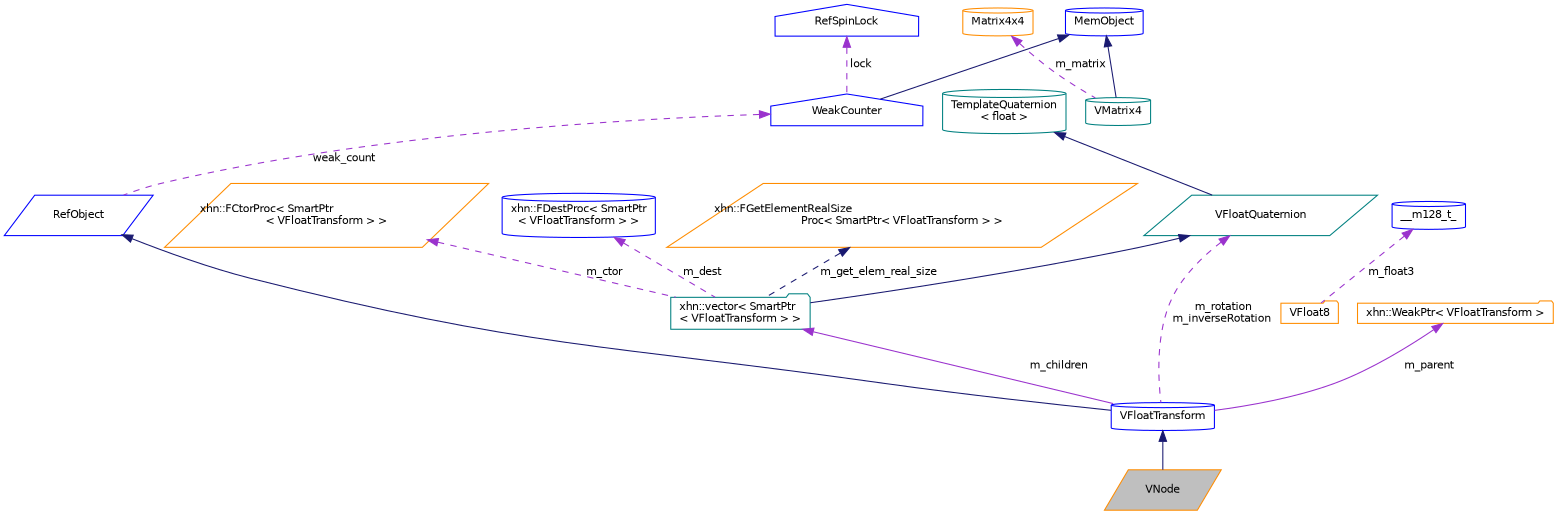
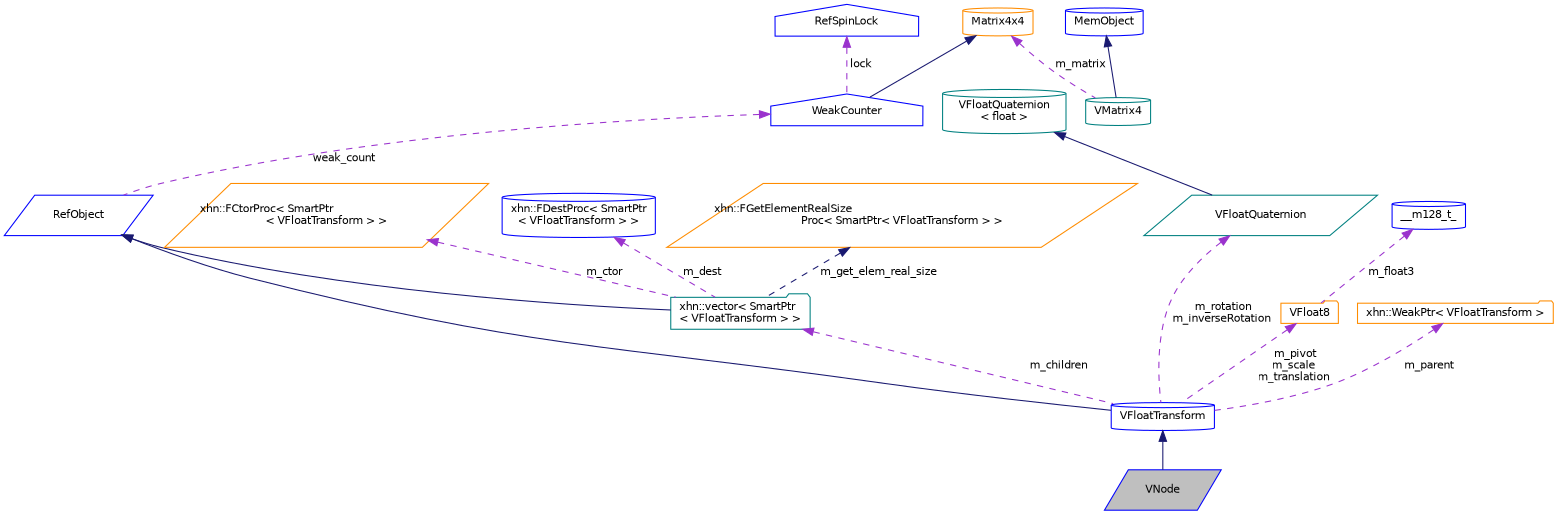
  digraph {
    rankdir=TB
    node [color=blue fillcolor=white fontname=Helvetica fontsize=10 shape=cylinder style=filled]
    edge [color=darkorchid3 dir=back fontname=Helvetica fontsize=10 labelfontname=Helvetica labelfontsize=10 style=dashed]
-   n1 [color=darkorange fillcolor=grey75 fontcolor=black height=0.2 label=VNode shape=parallelogram width=0.4]
+   n1 [fillcolor=grey75 fontcolor=black height=0.2 label=VNode shape=parallelogram width=0.4]
    n2 [height=0.2 label=VFloatTransform width=0.4]
    n3 [height=0.2 label=RefObject shape=parallelogram width=0.4]
    n4 [color=teal height=0.2 label="xhn::vector\< SmartPtr\l\< VFloatTransform \> \>" shape=folder width=0.4]
    n5 [height=0.2 label=WeakCounter shape=house width=0.4]
    n6 [height=0.2 label=MemObject width=0.4]
    n7 [color=teal height=0.2 label=VMatrix4 width=0.4]
    n8 [height=0.2 label=RefSpinLock shape=house width=0.4]
    n9 [color=teal height=0.2 label=VFloatQuaternion shape=parallelogram width=0.4]
-   n10 [color=teal height=0.2 label="TemplateQuaternion\l\< float \>" width=0.4]
+   n10 [color=teal height=0.2 label="VFloatQuaternion\l\< float \>" width=0.4]
    n11 [color=darkorange height=0.2 label=VFloat8 shape=folder width=0.4]
    n12 [height=0.2 label=__m128_t_ width=0.4]
    n13 [color=darkorange height=0.2 label=Matrix4x4 width=0.4]
    n14 [height=0.2 label="xhn::FDestProc\< SmartPtr\l\< VFloatTransform \> \>" width=0.4]
    n15 [color=darkorange height=0.2 label="xhn::FGetElementRealSize\lProc\< SmartPtr\< VFloatTransform \> \>" shape=parallelogram width=0.4]
    n16 [color=darkorange height=0.2 label="xhn::FCtorProc\< SmartPtr\l\< VFloatTransform \> \>" shape=parallelogram width=0.4]
    n17 [color=darkorange height=0.2 label="xhn::WeakPtr\< VFloatTransform \>" shape=folder width=0.4]
    n2 -> n1 [color=midnightblue style=solid]
    n3 -> n2 [color=midnightblue style=solid]
-   n9 -> n4 [color=midnightblue style=solid]
-   n4 -> n2 [label=" m_children" style=solid]
+   n3 -> n4 [color=midnightblue style=solid]
+   n4 -> n2 [label=" m_children"]
    n5 -> n3 [label=" weak_count"]
-   n6 -> n5 [color=midnightblue style=solid]
+   n13 -> n5 [color=midnightblue style=solid]
    n6 -> n7 [color=midnightblue style=solid]
    n8 -> n5 [label=" lock"]
    n9 -> n2 [label=" m_rotation\nm_inverseRotation"]
    n10 -> n9 [color=midnightblue style=solid]
+   n11 -> n2 [label=" m_pivot\nm_scale\nm_translation"]
    n12 -> n11 [label=" m_float3"]
    n13 -> n7 [label=" m_matrix"]
    n14 -> n4 [label=" m_dest"]
    n15 -> n4 [color=midnightblue label=" m_get_elem_real_size"]
    n16 -> n4 [label=" m_ctor"]
-   n17 -> n2 [label=" m_parent" style=solid]
+   n17 -> n2 [label=" m_parent"]
  }
